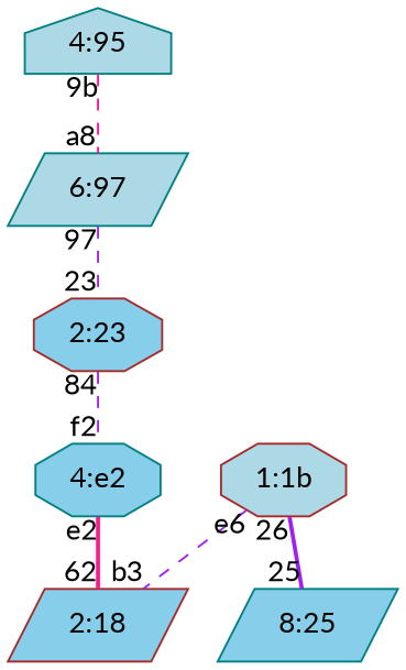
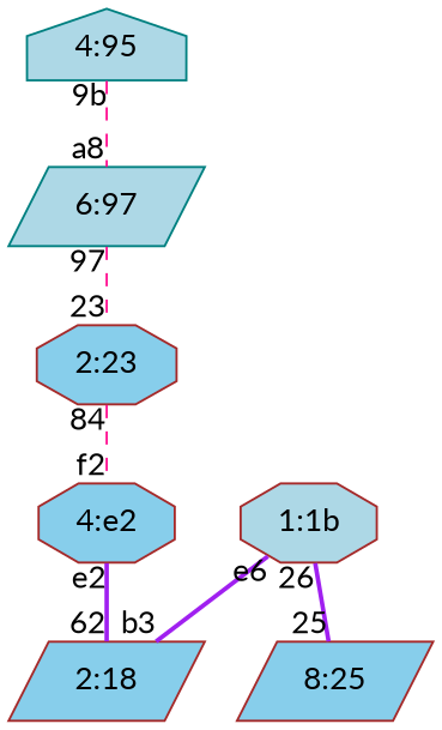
  graph {
    fontname=Lato
    node [color=teal fillcolor=skyblue fontname=Lato shape=parallelogram style=filled]
    edge [color=deeppink fontname=Lato style=dashed]
    "4:95" [fillcolor=lightblue shape=house]
    "6:97" [fillcolor=lightblue]
    "2:23" [color=brown shape=octagon]
-   "4:e2" [shape=octagon]
+   "4:e2" [color=brown shape=octagon]
    n5 [color=brown label="2:18"]
    n6 [color=brown fillcolor=lightblue label="1:1b" shape=octagon]
-   "8:25"
+   "8:25" [color=brown]
    "4:95" -- "6:97" [headlabel=a8 taillabel="9b"]
-   "6:97" -- "2:23" [color=purple headlabel=23 taillabel=97]
-   "2:23" -- "4:e2" [color=purple headlabel=f2 taillabel=84]
-   "4:e2" -- n5 [headlabel=62 style=bold taillabel=e2]
-   n6 -- n5 [color=purple headlabel=b3 taillabel=e6]
+   "6:97" -- "2:23" [headlabel=23 taillabel=97]
+   "2:23" -- "4:e2" [headlabel=f2 taillabel=84]
+   "4:e2" -- n5 [color=purple headlabel=62 style=bold taillabel=e2]
+   n6 -- n5 [color=purple headlabel=b3 style=bold taillabel=e6]
    n6 -- "8:25" [color=purple headlabel=25 style=bold taillabel=26]
  }
